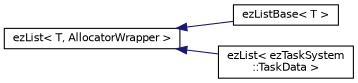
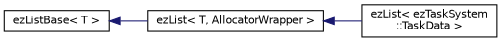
  digraph {
    rankdir=LR
    node [color=black fillcolor=white fontname=Helvetica fontsize=10 shape=record style=filled]
    edge [color=midnightblue dir=back fontname=Helvetica fontsize=10 labelfontname=Helvetica labelfontsize=10 style=solid]
    n1 [height=0.2 label="ezListBase\< T \>" width=0.4]
    n2 [height=0.2 label="ezList\< T, AllocatorWrapper \>" width=0.4]
    n3 [height=0.2 label="ezList\< ezTaskSystem\l::TaskData \>" width=0.4]
-   n2 -> n1
+   n1 -> n2
    n2 -> n3
  }
